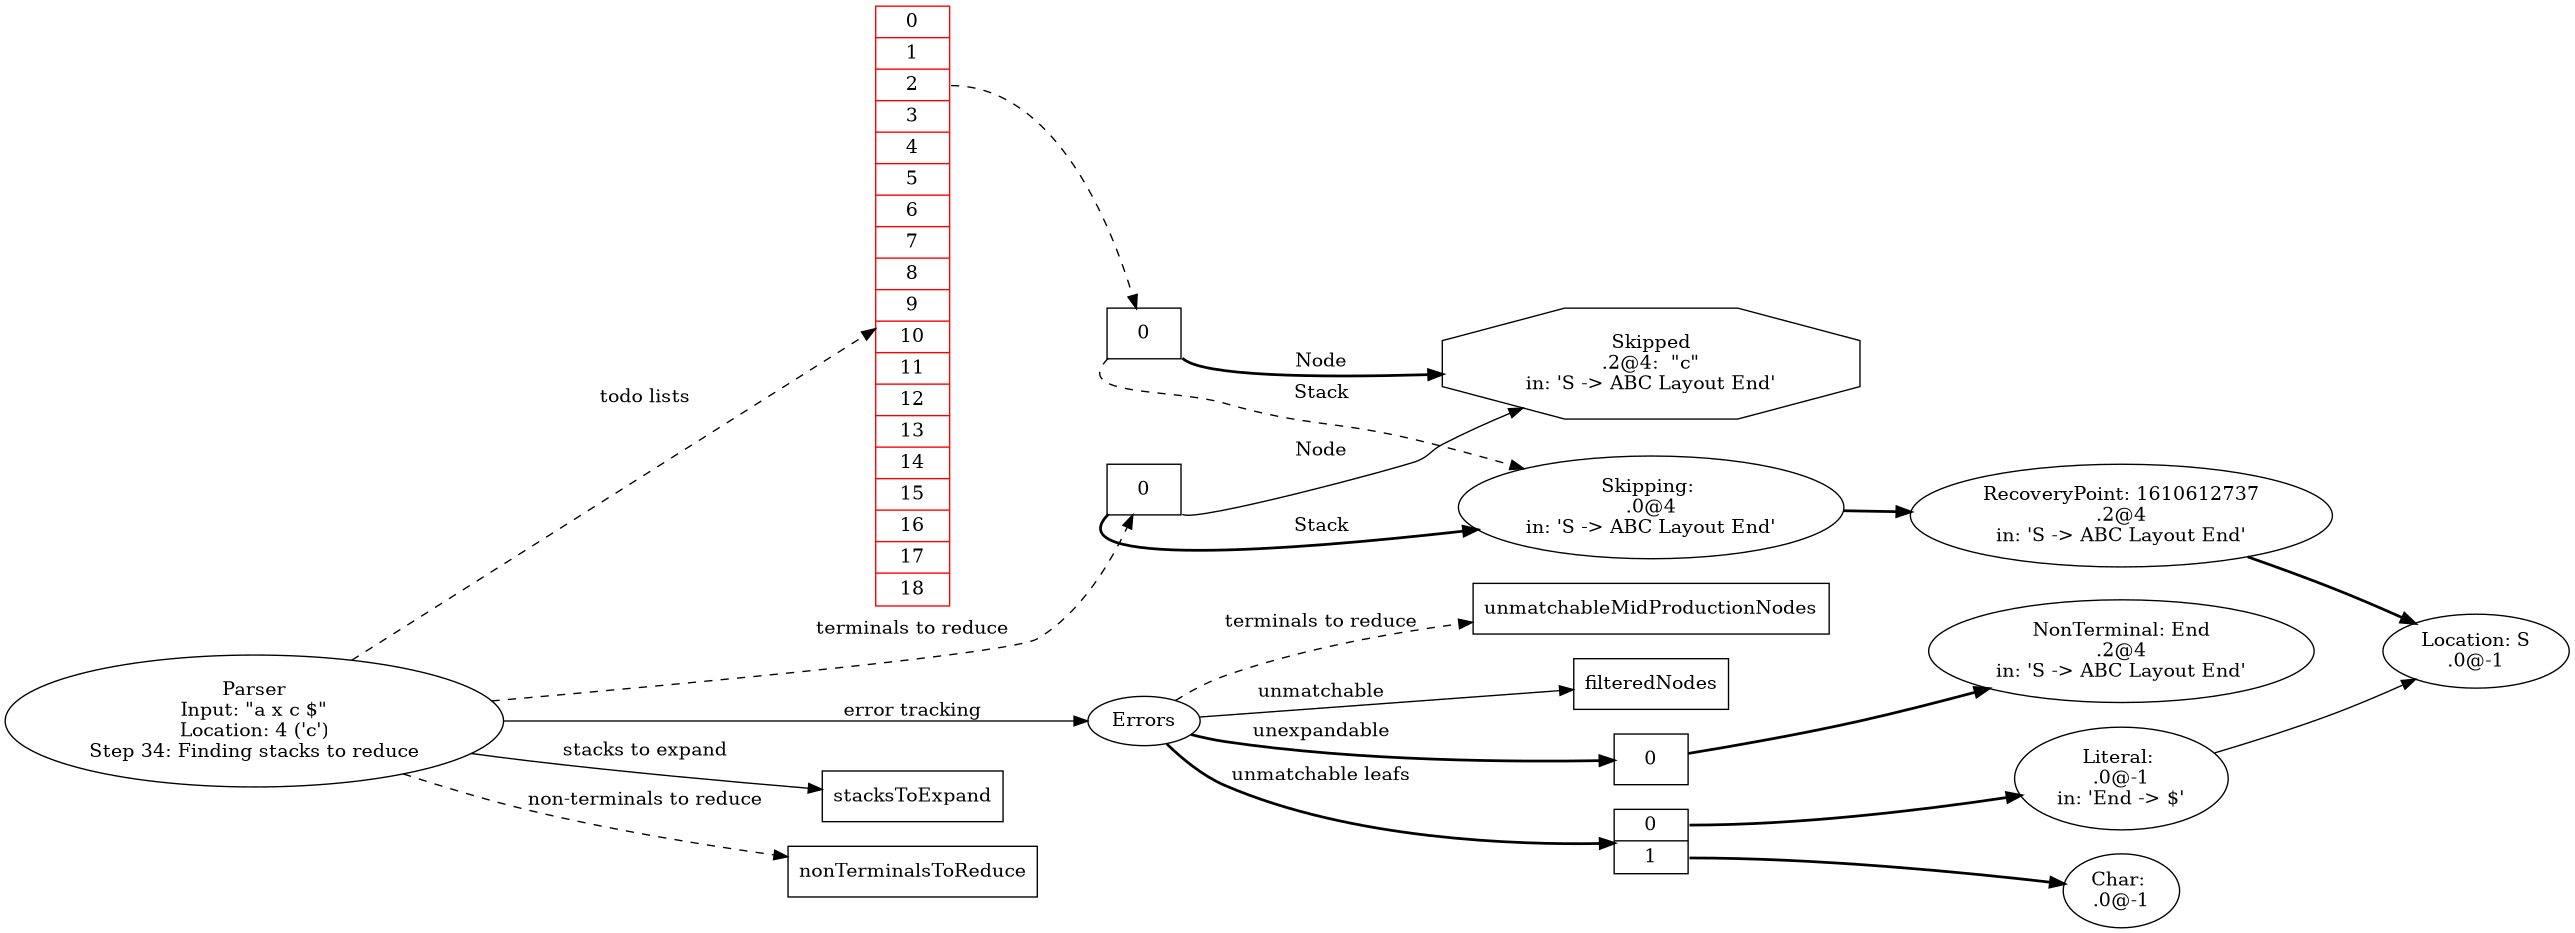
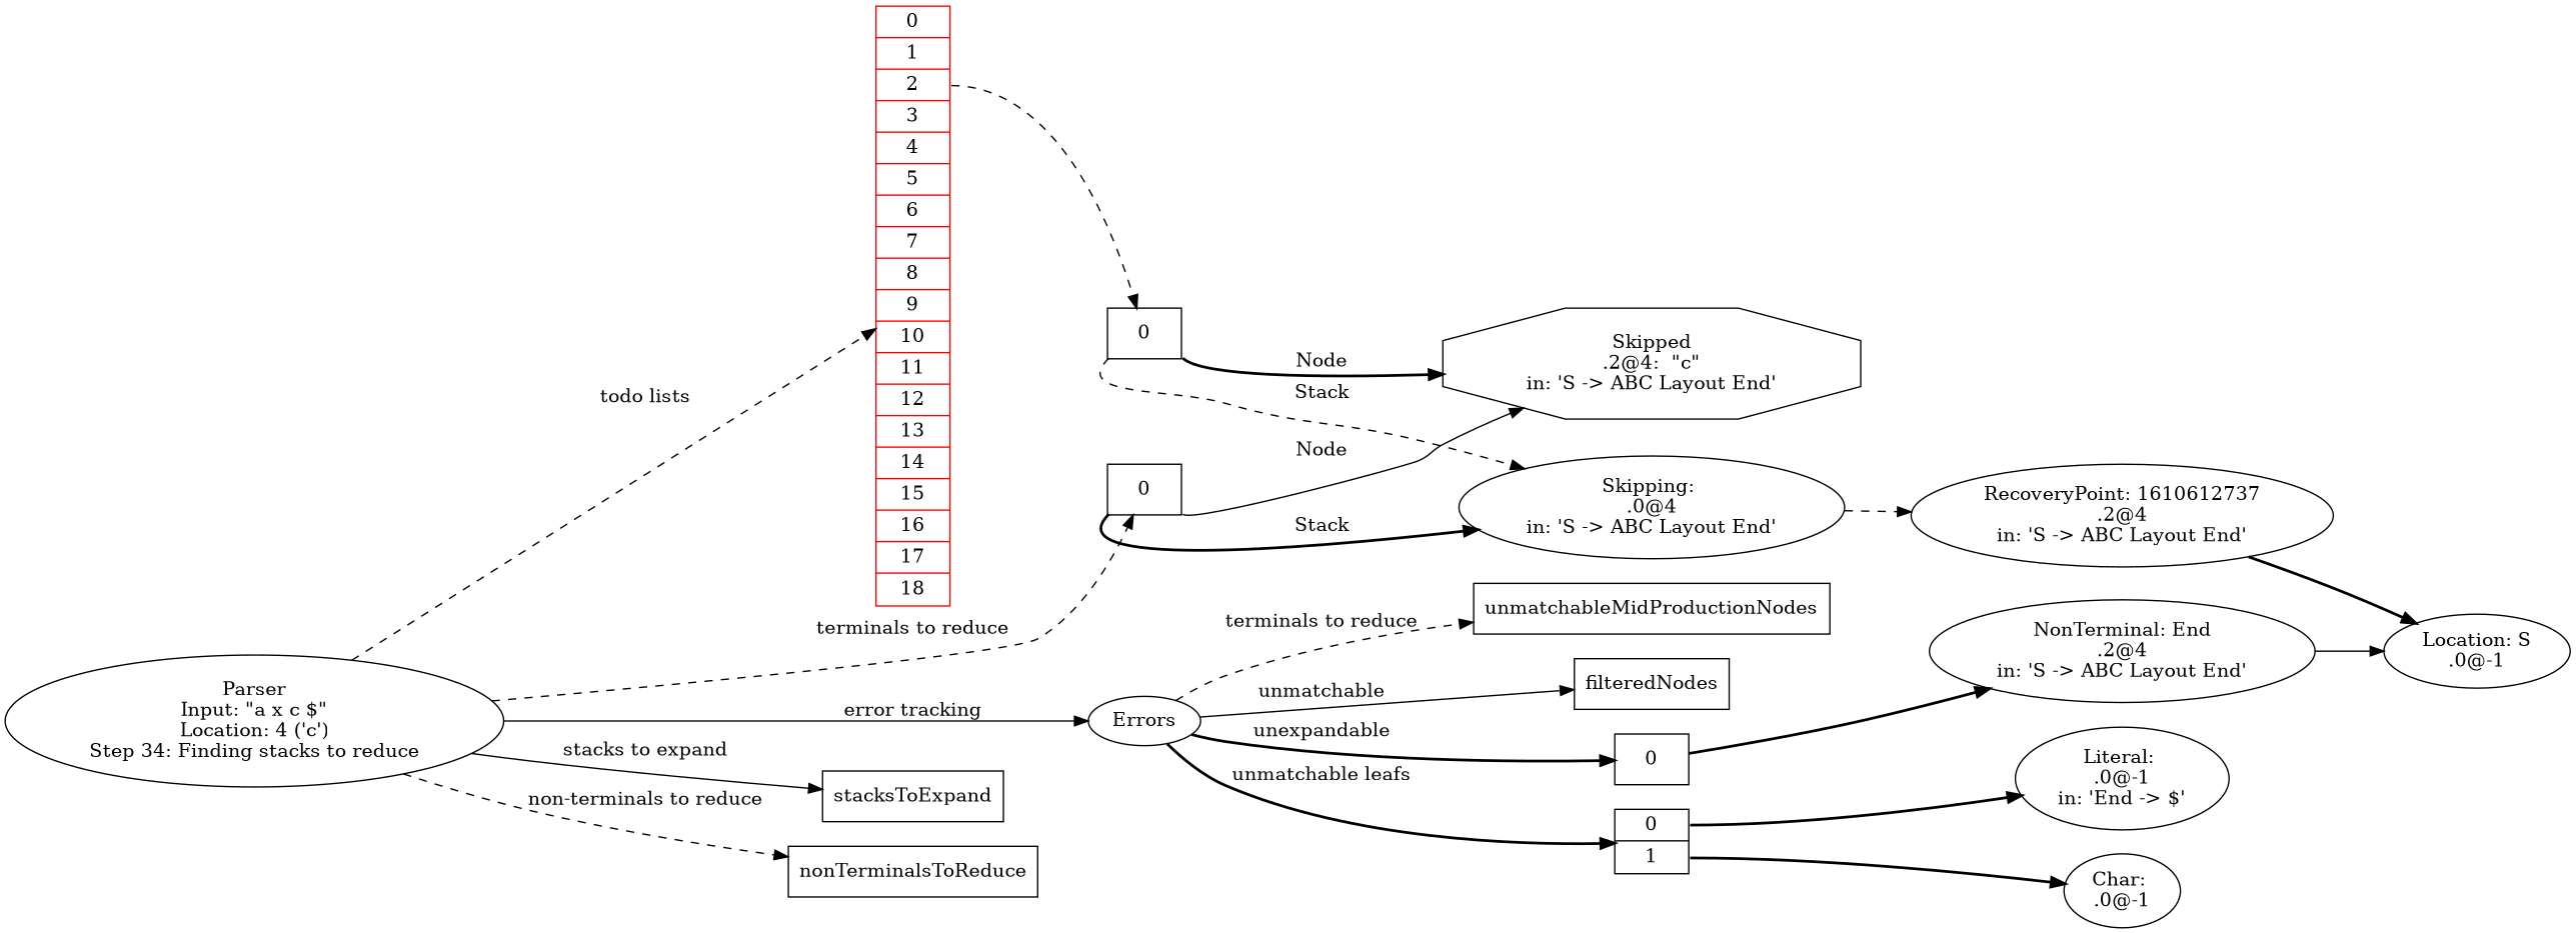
  digraph {
    rankdir=LR
    node [shape=record]
    edge [style=bold]
    n1 [label="Parser\nInput: \"a x c $\"\nLocation: 4 ('c')\nStep 34: Finding stacks to reduce" shape=""]
    n2 [color=red label="<0> 0 | <1> 1 | <2> 2 | <3> 3 | <4> 4 | <5> 5 | <6> 6 | <7> 7 | <8> 8 | <9> 9 | <10> 10 | <11> 11 | <12> 12 | <13> 13 | <14> 14 | <15> 15 | <16> 16 | <17> 17 | <18> 18"]
    stacksToExpand
    n4 [label="<0> 0"]
    nonTerminalsToReduce
    n6 [label=Errors shape=""]
    n7 [label="<0> 0"]
    n8 [label="Skipping: \n.0@4\nin: 'S -> ABC Layout End'" shape=""]
    n9 [label="Skipped\n.2@4:  \"c\"\nin: 'S -> ABC Layout End'" shape=octagon]
    n10 [label="<0> 0"]
    n11 [label="<0> 0 | <1> 1"]
    unmatchableMidProductionNodes
    filteredNodes
    n14 [label="RecoveryPoint: 1610612737\n.2@4\nin: 'S -> ABC Layout End'" shape=""]
    n15 [label="Location: S\n.0@-1" shape=""]
    n16 [label="NonTerminal: End\n.2@4\nin: 'S -> ABC Layout End'" shape=""]
    n17 [label="Literal: \n.0@-1\nin: 'End -> $'" shape=""]
    n18 [label="Char: \n.0@-1" shape=""]
    n1 -> n2 [label="todo lists" style=dashed]
    n1 -> stacksToExpand [label="stacks to expand" style=solid]
    n1 -> n4 [label="terminals to reduce" style=dashed]
    n1 -> nonTerminalsToReduce [label="non-terminals to reduce" style=dashed]
    n1 -> n6 [label="error tracking" style=solid]
    n2 -> n7 [style=dashed tailport=2]
    n4 -> n8 [label=Stack tailport="0:sw"]
    n4 -> n9 [label="Node" style=solid tailport="0:se"]
    n6 -> n10 [label=unexpandable]
    n6 -> n11 [label="unmatchable leafs"]
    n6 -> unmatchableMidProductionNodes [label="terminals to reduce" style=dashed]
    n6 -> filteredNodes [label=unmatchable style=solid]
    n7 -> n8 [label=Stack style=dashed tailport="0:sw"]
    n7 -> n9 [label="Node" tailport="0:se"]
-   n8 -> n14
+   n8 -> n14 [style=dashed]
    n10 -> n16 [tailport=0]
    n11 -> n17 [tailport=0]
    n11 -> n18 [tailport=1]
    n14 -> n15
-   n17 -> n15 [style=solid]
+   n16 -> n15 [style=solid]
  }
